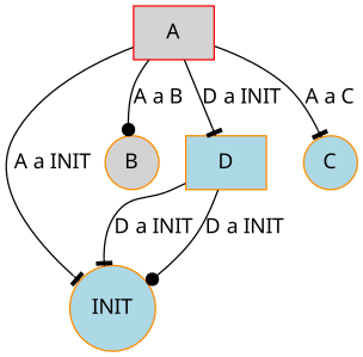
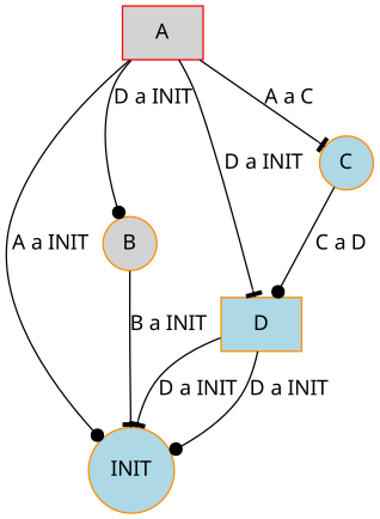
  digraph {
    fontname="Noto Sans"
    node [color=darkorange fillcolor=lightblue fontname="Noto Sans" shape=circle style=filled]
    edge [arrowhead=tee fontname="Noto Sans"]
    A [color=red fillcolor=lightgrey shape=box]
    INIT
    B [fillcolor=lightgrey]
    D [shape=box]
    C
-   A -> INIT [label="A a INIT"]
-   A -> B [arrowhead=dot label="A a B"]
+   A -> INIT [arrowhead=dot label="A a INIT"]
+   A -> B [arrowhead=dot label="D a INIT"]
    A -> D [label="D a INIT"]
    A -> C [label="A a C"]
+   B -> INIT [label="B a INIT"]
    D -> INIT [label="D a INIT"]
    D -> INIT [arrowhead=dot label="D a INIT"]
+   C -> D [arrowhead=dot label="C a D"]
  }
